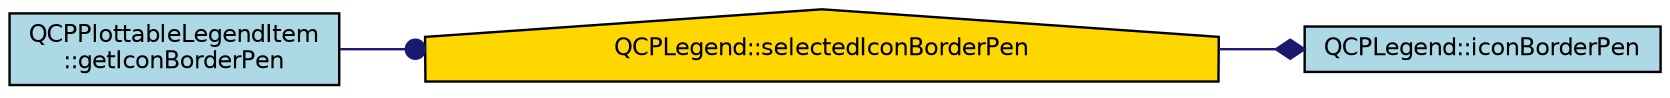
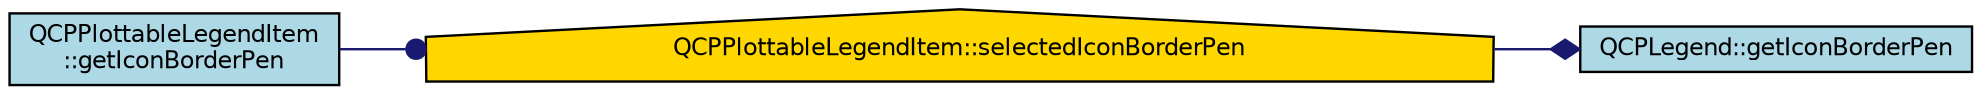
  digraph {
    rankdir=LR
    node [color=black fillcolor=lightblue fontname=Helvetica fontsize=10 shape=box style=filled]
    edge [color=midnightblue fontname=Helvetica fontsize=10 labelfontname=Helvetica labelfontsize=10 style=solid]
    n1 [fontcolor=black height=0.2 label="QCPPlottableLegendItem\l::getIconBorderPen" width=0.4]
-   n2 [fillcolor=gold height=0.2 label="QCPLegend::selectedIconBorderPen" shape=house width=0.4]
-   n3 [height=0.2 label="QCPLegend::iconBorderPen" width=0.4]
+   n2 [fillcolor=gold height=0.2 label="QCPPlottableLegendItem::selectedIconBorderPen" shape=house width=0.4]
+   n3 [height=0.2 label="QCPLegend::getIconBorderPen" width=0.4]
    n1 -> n2 [arrowhead=dot]
    n2 -> n3 [arrowhead=diamond]
  }
